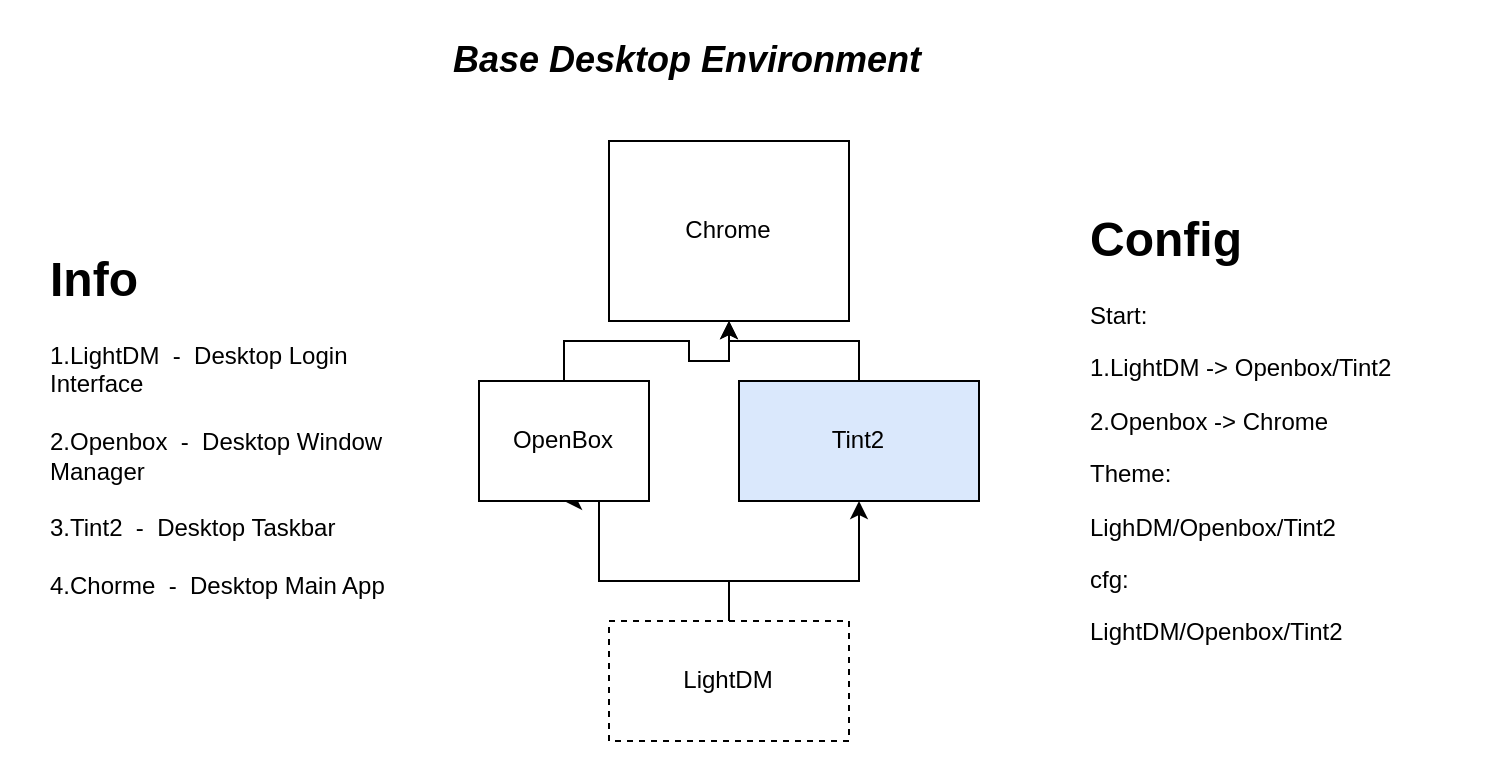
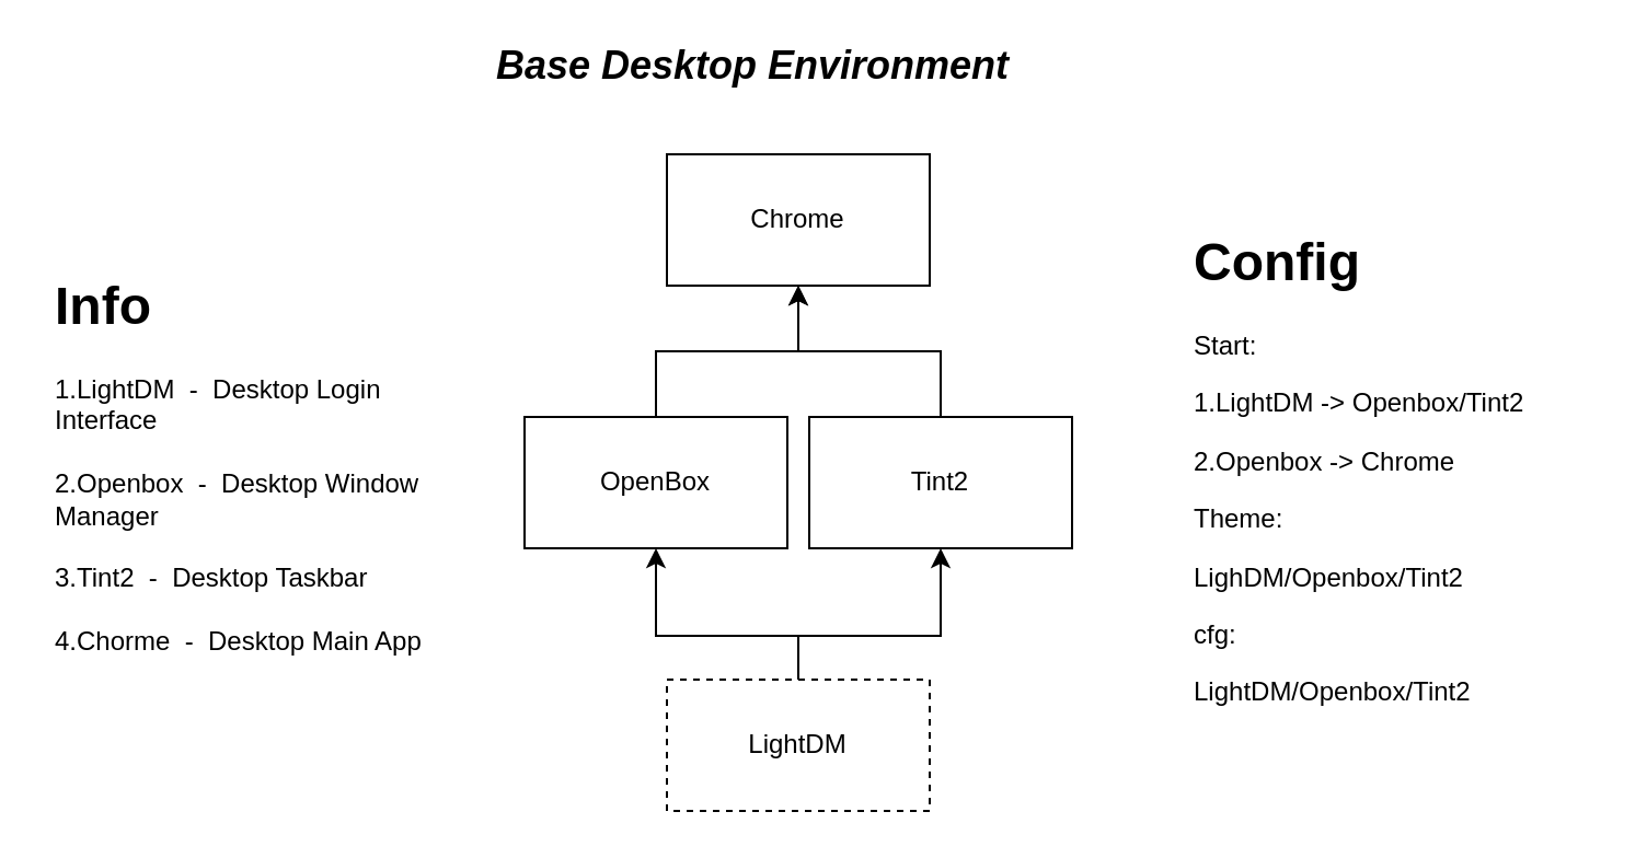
  <mxCell id="0" />
  <mxCell id="1" parent="0" />
  <mxCell id="2" style="edgeStyle=orthogonalEdgeStyle;rounded=0;orthogonalLoop=1;jettySize=auto;html=1;exitX=0.5;exitY=0;exitDx=0;exitDy=0;entryX=0.5;entryY=1;entryDx=0;entryDy=0;" edge="1" parent="1" source="4" target="6"><mxGeometry relative="1" as="geometry"><Array as="points"><mxPoint x="364" y="290" /><mxPoint x="299" y="290" /></Array></mxGeometry></mxCell>
  <mxCell id="3" style="edgeStyle=orthogonalEdgeStyle;rounded=0;orthogonalLoop=1;jettySize=auto;html=1;entryX=0.5;entryY=1;entryDx=0;entryDy=0;" edge="1" parent="1" source="4" target="8"><mxGeometry relative="1" as="geometry"><Array as="points"><mxPoint x="364" y="290" /><mxPoint x="429" y="290" /></Array></mxGeometry></mxCell>
  <mxCell id="4" value="LightDM" style="rounded=0;whiteSpace=wrap;html=1;dashed=1;" parent="1" vertex="1"><mxGeometry x="304" y="310" width="120" height="60" as="geometry" /></mxCell>
  <mxCell id="5" style="edgeStyle=orthogonalEdgeStyle;rounded=0;orthogonalLoop=1;jettySize=auto;html=1;entryX=0.5;entryY=1;entryDx=0;entryDy=0;" edge="1" parent="1" source="6" target="9"><mxGeometry relative="1" as="geometry" /></mxCell>
- <mxCell id="6" value="OpenBox" style="rounded=0;whiteSpace=wrap;html=1;" parent="1" vertex="1"><mxGeometry x="239" y="190" width="85" height="60" as="geometry" /></mxCell>
+ <mxCell id="6" value="OpenBox" style="rounded=0;whiteSpace=wrap;html=1;" parent="1" vertex="1"><mxGeometry x="239" y="190" width="120" height="60" as="geometry" /></mxCell>
  <mxCell id="7" style="edgeStyle=orthogonalEdgeStyle;rounded=0;orthogonalLoop=1;jettySize=auto;html=1;entryX=0.5;entryY=1;entryDx=0;entryDy=0;" edge="1" parent="1" source="8" target="9"><mxGeometry relative="1" as="geometry" /></mxCell>
- <mxCell id="8" value="Tint2" style="rounded=0;whiteSpace=wrap;html=1;fillColor=#dae8fc;" parent="1" vertex="1"><mxGeometry x="369" y="190" width="120" height="60" as="geometry" /></mxCell>
- <mxCell id="9" value="Chrome" style="rounded=0;whiteSpace=wrap;html=1;" parent="1" vertex="1"><mxGeometry x="304" y="70" width="120" height="90" as="geometry" /></mxCell>
+ <mxCell id="8" value="Tint2" style="rounded=0;whiteSpace=wrap;html=1;" parent="1" vertex="1"><mxGeometry x="369" y="190" width="120" height="60" as="geometry" /></mxCell>
+ <mxCell id="9" value="Chrome" style="rounded=0;whiteSpace=wrap;html=1;" parent="1" vertex="1"><mxGeometry x="304" y="70" width="120" height="60" as="geometry" /></mxCell>
  <mxCell id="10" value="&lt;h1&gt;Info&lt;/h1&gt;&lt;div&gt;1.LightDM&amp;nbsp; -&amp;nbsp; Desktop Login Interface&lt;/div&gt;&lt;div&gt;&lt;br&gt;&lt;/div&gt;&lt;div&gt;2.Openbox&amp;nbsp; -&amp;nbsp; Desktop Window Manager&lt;/div&gt;&lt;div&gt;&lt;br&gt;&lt;/div&gt;&lt;div&gt;3.Tint2&amp;nbsp; -&amp;nbsp; Desktop Taskbar&lt;/div&gt;&lt;div&gt;&lt;br&gt;&lt;/div&gt;&lt;div&gt;4.Chorme&amp;nbsp; -&amp;nbsp; Desktop Main App&lt;/div&gt;" style="text;html=1;strokeColor=none;fillColor=none;spacing=5;spacingTop=-20;whiteSpace=wrap;overflow=hidden;rounded=0;" vertex="1" parent="1"><mxGeometry x="20" y="120" width="190" height="190" as="geometry" /></mxCell>
  <mxCell id="11" value="Base Desktop Environment" style="text;html=1;strokeColor=none;fillColor=none;align=center;verticalAlign=middle;whiteSpace=wrap;rounded=0;fontStyle=3;fontSize=18;" vertex="1" parent="1"><mxGeometry x="213" y="20" width="261" height="20" as="geometry" /></mxCell>
  <mxCell id="12" value="&lt;h1&gt;Config&lt;/h1&gt;&lt;p&gt;Start:&lt;/p&gt;&lt;p&gt;1.LightDM -&amp;gt; Openbox/Tint2&lt;/p&gt;&lt;p&gt;2.Openbox -&amp;gt; Chrome&lt;/p&gt;&lt;p&gt;Theme:&lt;/p&gt;&lt;p&gt;LighDM/&lt;span&gt;Openbox/&lt;/span&gt;&lt;span&gt;Tint2&lt;/span&gt;&lt;/p&gt;&lt;p&gt;cfg:&lt;/p&gt;&lt;p&gt;LightDM/Openbox/Tint2&lt;/p&gt;" style="text;html=1;strokeColor=none;fillColor=none;spacing=5;spacingTop=-20;whiteSpace=wrap;overflow=hidden;rounded=0;" vertex="1" parent="1"><mxGeometry x="540" y="100" width="190" height="230" as="geometry" /></mxCell>
